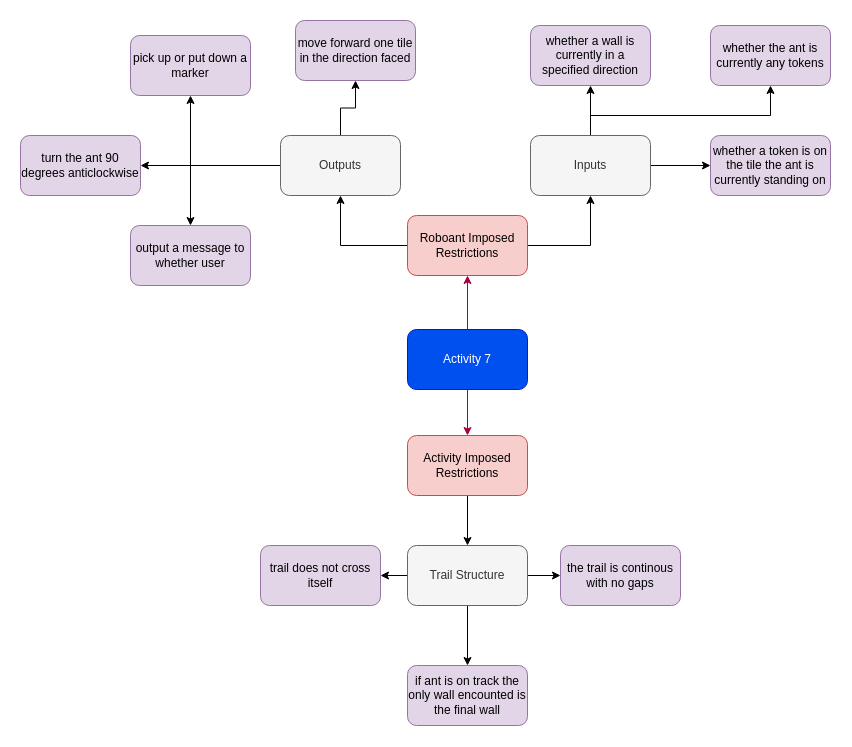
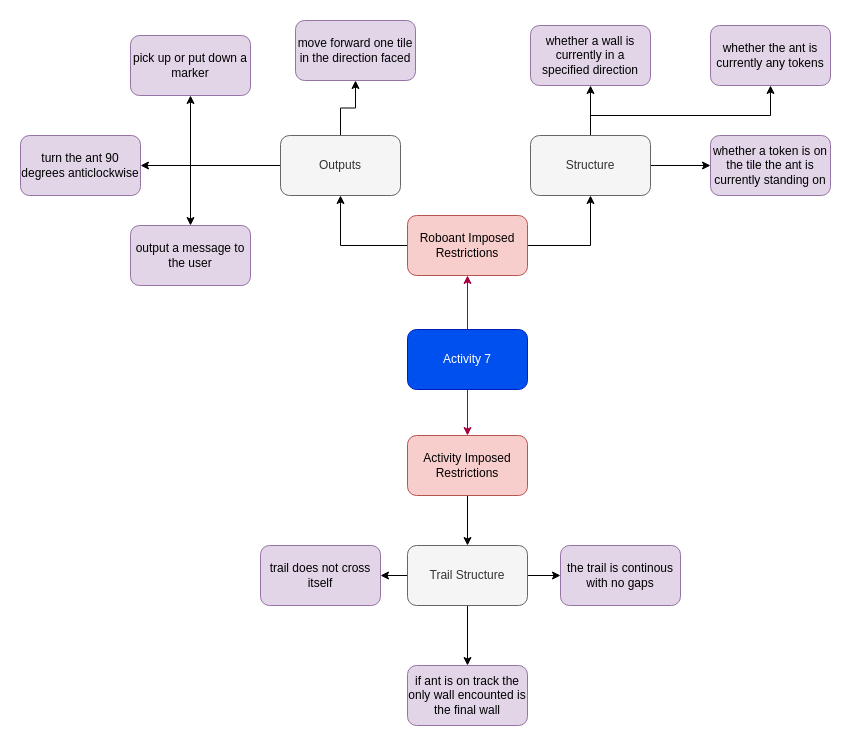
  <mxCell id="0" />
  <mxCell id="1" parent="0" />
  <mxCell id="2" style="edgeStyle=orthogonalEdgeStyle;rounded=0;orthogonalLoop=1;jettySize=auto;html=1;entryX=0.5;entryY=0;entryDx=0;entryDy=0;strokeColor=#A50040;fontColor=#393C56;fillColor=#d80073;" parent="1" source="4" target="6" edge="1"><mxGeometry relative="1" as="geometry"><Array as="points"><mxPoint x="467" y="435" /></Array></mxGeometry></mxCell>
  <mxCell id="3" style="edgeStyle=none;rounded=0;orthogonalLoop=1;jettySize=auto;html=1;strokeColor=#A50040;fontColor=#393C56;fillColor=#d80073;" parent="1" source="4" target="9" edge="1"><mxGeometry relative="1" as="geometry"><mxPoint x="467" y="175" as="targetPoint" /></mxGeometry></mxCell>
  <mxCell id="4" value="Activity 7" style="rounded=1;whiteSpace=wrap;html=1;strokeColor=#001DBC;fontColor=#ffffff;fillColor=#0050ef;gradientColor=none;" parent="1" vertex="1"><mxGeometry x="407" y="329" width="120" height="60" as="geometry" /></mxCell>
  <mxCell id="5" style="edgeStyle=orthogonalEdgeStyle;rounded=0;orthogonalLoop=1;jettySize=auto;html=1;entryX=0.5;entryY=0;entryDx=0;entryDy=0;" parent="1" source="6" target="32" edge="1"><mxGeometry relative="1" as="geometry" /></mxCell>
  <mxCell id="6" value="Activity Imposed Restrictions" style="rounded=1;whiteSpace=wrap;html=1;strokeColor=#b85450;fillColor=#f8cecc;" parent="1" vertex="1"><mxGeometry x="407" y="435" width="120" height="60" as="geometry" /></mxCell>
  <mxCell id="7" style="edgeStyle=orthogonalEdgeStyle;rounded=0;orthogonalLoop=1;jettySize=auto;html=1;" parent="1" source="9" target="18" edge="1"><mxGeometry relative="1" as="geometry" /></mxCell>
  <mxCell id="8" style="edgeStyle=orthogonalEdgeStyle;rounded=0;orthogonalLoop=1;jettySize=auto;html=1;" parent="1" source="9" target="13" edge="1"><mxGeometry relative="1" as="geometry" /></mxCell>
  <mxCell id="9" value="Roboant Imposed Restrictions" style="rounded=1;whiteSpace=wrap;html=1;fillColor=#f8cecc;strokeColor=#b85450;" parent="1" vertex="1"><mxGeometry x="407" y="215" width="120" height="60" as="geometry" /></mxCell>
  <mxCell id="10" style="edgeStyle=orthogonalEdgeStyle;rounded=0;orthogonalLoop=1;jettySize=auto;html=1;" parent="1" source="13" target="21" edge="1"><mxGeometry relative="1" as="geometry" /></mxCell>
  <mxCell id="11" style="edgeStyle=orthogonalEdgeStyle;rounded=0;orthogonalLoop=1;jettySize=auto;html=1;" parent="1" source="13" target="19" edge="1"><mxGeometry relative="1" as="geometry" /></mxCell>
  <mxCell id="12" style="edgeStyle=orthogonalEdgeStyle;rounded=0;orthogonalLoop=1;jettySize=auto;html=1;" parent="1" source="13" target="20" edge="1"><mxGeometry relative="1" as="geometry"><Array as="points"><mxPoint x="590" y="115" /><mxPoint x="770" y="115" /></Array></mxGeometry></mxCell>
- <mxCell id="13" value="Inputs" style="rounded=1;whiteSpace=wrap;html=1;fillColor=#f5f5f5;fontColor=#333333;strokeColor=#666666;" parent="1" vertex="1"><mxGeometry x="530" y="135" width="120" height="60" as="geometry" /></mxCell>
+ <mxCell id="13" value="Structure" style="rounded=1;whiteSpace=wrap;html=1;fillColor=#f5f5f5;fontColor=#333333;strokeColor=#666666;" parent="1" vertex="1"><mxGeometry x="530" y="135" width="120" height="60" as="geometry" /></mxCell>
  <mxCell id="14" style="edgeStyle=orthogonalEdgeStyle;rounded=0;orthogonalLoop=1;jettySize=auto;html=1;" parent="1" source="18" target="22" edge="1"><mxGeometry relative="1" as="geometry" /></mxCell>
  <mxCell id="15" style="edgeStyle=orthogonalEdgeStyle;rounded=0;orthogonalLoop=1;jettySize=auto;html=1;" parent="1" source="18" target="24" edge="1"><mxGeometry relative="1" as="geometry" /></mxCell>
  <mxCell id="16" style="edgeStyle=orthogonalEdgeStyle;rounded=0;orthogonalLoop=1;jettySize=auto;html=1;" parent="1" source="18" target="25" edge="1"><mxGeometry relative="1" as="geometry" /></mxCell>
  <mxCell id="17" style="edgeStyle=orthogonalEdgeStyle;rounded=0;orthogonalLoop=1;jettySize=auto;html=1;" parent="1" source="18" target="23" edge="1"><mxGeometry relative="1" as="geometry" /></mxCell>
  <mxCell id="18" value="Outputs" style="rounded=1;whiteSpace=wrap;html=1;fillColor=#f5f5f5;fontColor=#333333;strokeColor=#666666;" parent="1" vertex="1"><mxGeometry x="280" y="135" width="120" height="60" as="geometry" /></mxCell>
  <mxCell id="19" value="whether a wall is currently in a specified direction" style="rounded=1;whiteSpace=wrap;html=1;fillColor=#e1d5e7;strokeColor=#9673a6;" parent="1" vertex="1"><mxGeometry x="530" y="25" width="120" height="60" as="geometry" /></mxCell>
  <mxCell id="20" value="whether the ant is currently any tokens" style="rounded=1;whiteSpace=wrap;html=1;fillColor=#e1d5e7;strokeColor=#9673a6;" parent="1" vertex="1"><mxGeometry x="710" y="25" width="120" height="60" as="geometry" /></mxCell>
  <mxCell id="21" value="whether a token is on the tile the ant is currently standing on" style="rounded=1;whiteSpace=wrap;html=1;fillColor=#e1d5e7;strokeColor=#9673a6;" parent="1" vertex="1"><mxGeometry x="710" y="135" width="120" height="60" as="geometry" /></mxCell>
  <mxCell id="22" value="move forward one tile in the direction faced" style="rounded=1;whiteSpace=wrap;html=1;fillColor=#e1d5e7;strokeColor=#9673a6;" parent="1" vertex="1"><mxGeometry x="295" y="20" width="120" height="60" as="geometry" /></mxCell>
- <mxCell id="23" value="output a message to whether user" style="rounded=1;whiteSpace=wrap;html=1;fillColor=#e1d5e7;strokeColor=#9673a6;" parent="1" vertex="1"><mxGeometry x="130" y="225" width="120" height="60" as="geometry" /></mxCell>
+ <mxCell id="23" value="output a message to the user" style="rounded=1;whiteSpace=wrap;html=1;fillColor=#e1d5e7;strokeColor=#9673a6;" parent="1" vertex="1"><mxGeometry x="130" y="225" width="120" height="60" as="geometry" /></mxCell>
  <mxCell id="24" value="pick up or put down a marker" style="rounded=1;whiteSpace=wrap;html=1;fillColor=#e1d5e7;strokeColor=#9673a6;" parent="1" vertex="1"><mxGeometry x="130" y="35" width="120" height="60" as="geometry" /></mxCell>
  <mxCell id="25" value="turn the ant 90 degrees anticlockwise" style="rounded=1;whiteSpace=wrap;html=1;fillColor=#e1d5e7;strokeColor=#9673a6;" parent="1" vertex="1"><mxGeometry x="20" y="135" width="120" height="60" as="geometry" /></mxCell>
  <mxCell id="26" value="trail does not cross itself" style="rounded=1;whiteSpace=wrap;html=1;strokeColor=#9673a6;fillColor=#e1d5e7;" parent="1" vertex="1"><mxGeometry x="260" y="545" width="120" height="60" as="geometry" /></mxCell>
  <mxCell id="27" value="if ant is on track the only wall encounted is the final wall" style="rounded=1;whiteSpace=wrap;html=1;strokeColor=#9673a6;fillColor=#e1d5e7;" parent="1" vertex="1"><mxGeometry x="407" y="665" width="120" height="60" as="geometry" /></mxCell>
  <mxCell id="28" value="the trail is continous with no gaps" style="rounded=1;whiteSpace=wrap;html=1;strokeColor=#9673a6;fillColor=#e1d5e7;" parent="1" vertex="1"><mxGeometry x="560" y="545" width="120" height="60" as="geometry" /></mxCell>
  <mxCell id="29" style="edgeStyle=orthogonalEdgeStyle;rounded=0;orthogonalLoop=1;jettySize=auto;html=1;" parent="1" source="32" target="26" edge="1"><mxGeometry relative="1" as="geometry" /></mxCell>
  <mxCell id="30" style="edgeStyle=orthogonalEdgeStyle;rounded=0;orthogonalLoop=1;jettySize=auto;html=1;" parent="1" source="32" target="28" edge="1"><mxGeometry relative="1" as="geometry" /></mxCell>
  <mxCell id="31" style="edgeStyle=orthogonalEdgeStyle;rounded=0;orthogonalLoop=1;jettySize=auto;html=1;entryX=0.5;entryY=0;entryDx=0;entryDy=0;" parent="1" source="32" target="27" edge="1"><mxGeometry relative="1" as="geometry" /></mxCell>
  <mxCell id="32" value="Trail Structure" style="rounded=1;whiteSpace=wrap;html=1;strokeColor=#666666;fillColor=#f5f5f5;fontColor=#333333;" parent="1" vertex="1"><mxGeometry x="407" y="545" width="120" height="60" as="geometry" /></mxCell>
